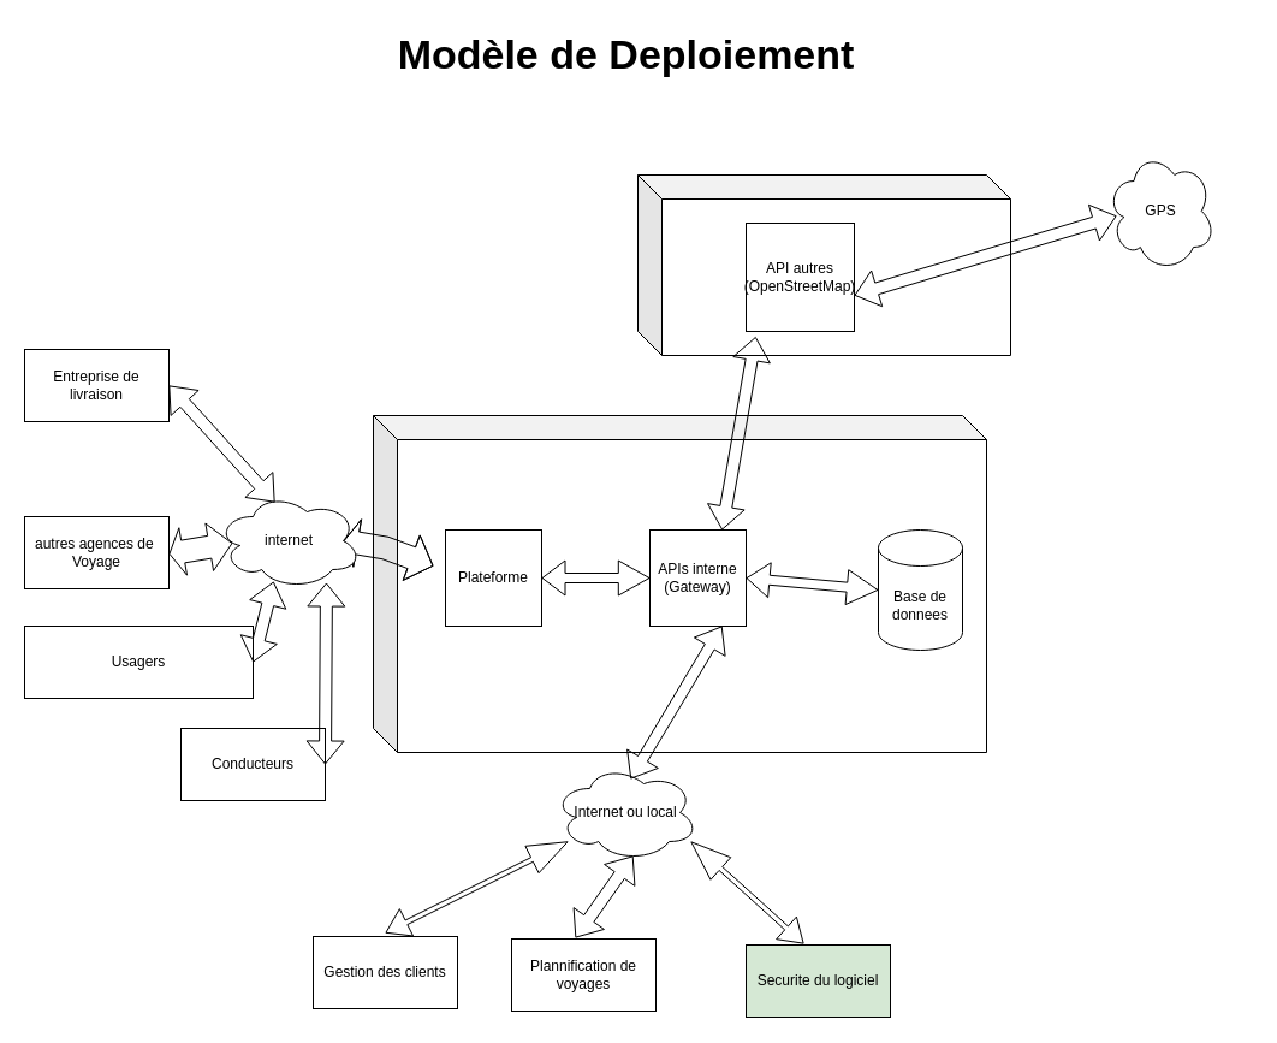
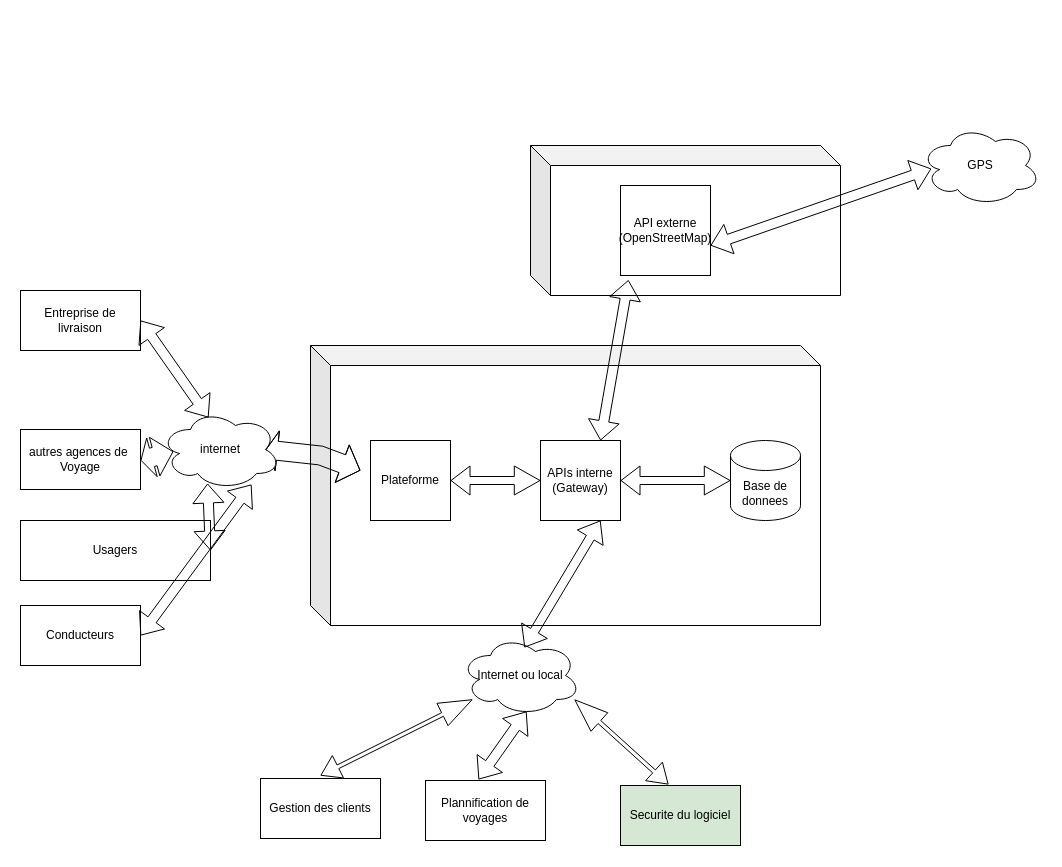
  <mxCell id="0" />
  <mxCell id="1" parent="0" />
  <mxCell id="2" value="" style="shape=cube;whiteSpace=wrap;html=1;boundedLbl=1;backgroundOutline=1;darkOpacity=0.05;darkOpacity2=0.1;" vertex="1" parent="1"><mxGeometry x="530" y="145" width="310" height="150" as="geometry" /></mxCell>
  <mxCell id="3" value="" style="shape=cube;whiteSpace=wrap;html=1;boundedLbl=1;backgroundOutline=1;darkOpacity=0.05;darkOpacity2=0.1;" vertex="1" parent="1"><mxGeometry x="310" y="345" width="510" height="280" as="geometry" /></mxCell>
- <mxCell id="4" value="&lt;span style=&quot;font-size: 34px;&quot;&gt;&lt;b&gt;Modèle de Deploiement&lt;/b&gt;&lt;/span&gt;" style="text;html=1;align=center;verticalAlign=middle;resizable=0;points=[];autosize=1;strokeColor=none;fillColor=none;" vertex="1" parent="1"><mxGeometry x="320" y="20" width="400" height="50" as="geometry" /></mxCell>
  <mxCell id="5" value="" style="shape=flexArrow;endArrow=classic;startArrow=classic;html=1;rounded=0;entryX=0.09;entryY=0.54;entryDx=0;entryDy=0;entryPerimeter=0;" edge="1" parent="1" target="31"><mxGeometry width="100" height="100" relative="1" as="geometry"><mxPoint x="710" y="245" as="sourcePoint" /><mxPoint x="930" y="165" as="targetPoint" /></mxGeometry></mxCell>
  <mxCell id="6" value="" style="shape=flexArrow;endArrow=classic;startArrow=classic;html=1;rounded=0;entryX=0.088;entryY=1.05;entryDx=0;entryDy=0;entryPerimeter=0;exitX=0.5;exitY=0;exitDx=0;exitDy=0;" edge="1" parent="1" target="30"><mxGeometry width="100" height="100" relative="1" as="geometry"><mxPoint x="600" y="440" as="sourcePoint" /><mxPoint x="650" y="335" as="targetPoint" /></mxGeometry></mxCell>
  <mxCell id="7" value="" style="shape=flexArrow;endArrow=classic;startArrow=classic;html=1;rounded=0;entryX=0;entryY=0;entryDx=0;entryDy=30;entryPerimeter=0;width=19;startSize=3.45;exitX=0.875;exitY=0.5;exitDx=0;exitDy=0;exitPerimeter=0;" edge="1" parent="1" source="12"><mxGeometry width="100" height="100" relative="1" as="geometry"><mxPoint x="340" y="435" as="sourcePoint" /><mxPoint x="360" y="470" as="targetPoint" /><Array as="points"><mxPoint x="320" y="455" /></Array></mxGeometry></mxCell>
  <mxCell id="8" value="Entreprise de livraison" style="rounded=0;whiteSpace=wrap;html=1;" vertex="1" parent="1"><mxGeometry x="20" y="290" width="120" height="60" as="geometry" /></mxCell>
  <mxCell id="9" value="autres agences de&amp;nbsp;&lt;div&gt;Voyage&lt;/div&gt;" style="rounded=0;whiteSpace=wrap;html=1;" vertex="1" parent="1"><mxGeometry x="20" y="429" width="120" height="60" as="geometry" /></mxCell>
  <mxCell id="10" value="Usagers" style="rounded=0;whiteSpace=wrap;html=1;" vertex="1" parent="1"><mxGeometry x="20" y="520" width="190" height="60" as="geometry" /></mxCell>
  <mxCell id="11" value="" style="shape=flexArrow;endArrow=classic;startArrow=classic;html=1;rounded=0;entryX=0.108;entryY=0.525;entryDx=0;entryDy=0;entryPerimeter=0;width=19;startSize=3.45;" edge="1" parent="1" target="12"><mxGeometry width="100" height="100" relative="1" as="geometry"><mxPoint x="140" y="459.948" as="sourcePoint" /><mxPoint x="331" y="437" as="targetPoint" /></mxGeometry></mxCell>
- <mxCell id="12" value="internet" style="ellipse;shape=cloud;whiteSpace=wrap;html=1;" vertex="1" parent="1"><mxGeometry x="180" y="409" width="120" height="80" as="geometry" /></mxCell>
+ <mxCell id="12" value="internet" style="ellipse;shape=cloud;whiteSpace=wrap;html=1;" vertex="1" parent="1"><mxGeometry x="160" y="409" width="120" height="80" as="geometry" /></mxCell>
  <mxCell id="13" value="" style="shape=flexArrow;endArrow=classic;startArrow=classic;html=1;rounded=0;width=4;endSize=10.68;" edge="1" parent="1" target="22"><mxGeometry width="100" height="100" relative="1" as="geometry"><mxPoint x="320" as="sourcePoint" y="775" /><mxPoint x="393.2" y="605" as="targetPoint" /></mxGeometry></mxCell>
  <mxCell id="14" value="" style="shape=flexArrow;endArrow=classic;startArrow=classic;html=1;rounded=0;exitX=0.442;exitY=-0.017;exitDx=0;exitDy=0;exitPerimeter=0;entryX=0.55;entryY=0.95;entryDx=0;entryDy=0;entryPerimeter=0;" edge="1" parent="1" source="16" target="22"><mxGeometry width="100" height="100" relative="1" as="geometry"><mxPoint x="514.9" y="723.98" as="sourcePoint" /><mxPoint x="553" y="575" as="targetPoint" /></mxGeometry></mxCell>
  <mxCell id="15" value="Gestion des clients" style="rounded=0;whiteSpace=wrap;html=1;" vertex="1" parent="1"><mxGeometry x="260" y="778" width="120" height="60" as="geometry" /></mxCell>
  <mxCell id="16" value="Plannification de voyages" style="rounded=0;whiteSpace=wrap;html=1;" vertex="1" parent="1"><mxGeometry x="425" y="780" width="120" height="60" as="geometry" /></mxCell>
  <mxCell id="17" value="Securite du logiciel" style="rounded=0;whiteSpace=wrap;html=1;fillColor=#d5e8d4;" vertex="1" parent="1"><mxGeometry x="620" y="785" width="120" height="60" as="geometry" /></mxCell>
- <mxCell id="18" value="Conducteurs" style="rounded=0;whiteSpace=wrap;html=1;" vertex="1" parent="1"><mxGeometry x="150" y="605" width="120" height="60" as="geometry" /></mxCell>
+ <mxCell id="18" value="Conducteurs" style="rounded=0;whiteSpace=wrap;html=1;" vertex="1" parent="1"><mxGeometry x="20" y="605" width="120" height="60" as="geometry" /></mxCell>
  <mxCell id="19" value="" style="shape=flexArrow;endArrow=classic;startArrow=classic;html=1;rounded=0;exitX=1;exitY=0.5;exitDx=0;exitDy=0;entryX=0.392;entryY=0.925;entryDx=0;entryDy=0;entryPerimeter=0;" edge="1" parent="1" source="10" target="12"><mxGeometry width="100" height="100" relative="1" as="geometry"><mxPoint x="390" y="595" as="sourcePoint" /><mxPoint x="490" y="495" as="targetPoint" /><Array as="points" /></mxGeometry></mxCell>
  <mxCell id="20" value="" style="shape=flexArrow;endArrow=classic;startArrow=classic;html=1;rounded=0;exitX=1;exitY=0.5;exitDx=0;exitDy=0;entryX=0.758;entryY=0.938;entryDx=0;entryDy=0;entryPerimeter=0;" edge="1" parent="1" source="18" target="12"><mxGeometry width="100" height="100" relative="1" as="geometry"><mxPoint x="390" y="595" as="sourcePoint" /><mxPoint x="490" y="495" as="targetPoint" /></mxGeometry></mxCell>
  <mxCell id="21" value="" style="shape=flexArrow;endArrow=classic;startArrow=classic;html=1;rounded=0;exitX=1;exitY=0.5;exitDx=0;exitDy=0;entryX=0.4;entryY=0.1;entryDx=0;entryDy=0;entryPerimeter=0;" edge="1" parent="1" source="8" target="12"><mxGeometry width="100" height="100" relative="1" as="geometry"><mxPoint x="150" y="560" as="sourcePoint" /><mxPoint x="237" y="493" as="targetPoint" /><Array as="points" /></mxGeometry></mxCell>
  <mxCell id="22" value="Internet ou local" style="ellipse;shape=cloud;whiteSpace=wrap;html=1;" vertex="1" parent="1"><mxGeometry x="460" y="635" width="120" height="80" as="geometry" /></mxCell>
  <mxCell id="23" value="" style="shape=flexArrow;endArrow=classic;startArrow=classic;html=1;rounded=0;exitX=0.533;exitY=0.15;exitDx=0;exitDy=0;exitPerimeter=0;width=9;endSize=6.16;entryX=0.5;entryY=1;entryDx=0;entryDy=0;" edge="1" parent="1" source="22"><mxGeometry width="100" height="100" relative="1" as="geometry"><mxPoint x="390" y="595" as="sourcePoint" /><mxPoint x="600" y="520" as="targetPoint" /></mxGeometry></mxCell>
  <mxCell id="24" value="" style="shape=flexArrow;endArrow=classic;startArrow=classic;html=1;rounded=0;exitX=0.4;exitY=-0.017;exitDx=0;exitDy=0;exitPerimeter=0;width=4;endSize=10.68;entryX=0.95;entryY=0.8;entryDx=0;entryDy=0;entryPerimeter=0;" edge="1" parent="1" source="17" target="22"><mxGeometry width="100" height="100" relative="1" as="geometry"><mxPoint x="340" y="749" as="sourcePoint" /><mxPoint x="484" y="670" as="targetPoint" /></mxGeometry></mxCell>
  <mxCell id="25" value="Plateforme" style="whiteSpace=wrap;html=1;aspect=fixed;" vertex="1" parent="1"><mxGeometry x="370" y="440" width="80" height="80" as="geometry" /></mxCell>
  <mxCell id="26" value="APIs interne (Gateway)" style="whiteSpace=wrap;html=1;aspect=fixed;" vertex="1" parent="1"><mxGeometry x="540" y="440" width="80" height="80" as="geometry" /></mxCell>
- <mxCell id="27" value="Base de&lt;div&gt;donnees&lt;/div&gt;" style="shape=cylinder3;whiteSpace=wrap;html=1;boundedLbl=1;backgroundOutline=1;size=15;" vertex="1" parent="1"><mxGeometry x="730" y="440" width="70" height="100" as="geometry" /></mxCell>
+ <mxCell id="27" value="Base de&lt;div&gt;donnees&lt;/div&gt;" style="shape=cylinder3;whiteSpace=wrap;html=1;boundedLbl=1;backgroundOutline=1;size=15;" vertex="1" parent="1"><mxGeometry x="730" y="440" width="70" height="80" as="geometry" /></mxCell>
  <mxCell id="28" value="" style="shape=flexArrow;endArrow=classic;startArrow=classic;html=1;rounded=0;entryX=0;entryY=0.5;entryDx=0;entryDy=0;width=8;endSize=8.23;entryPerimeter=0;exitX=1;exitY=0.5;exitDx=0;exitDy=0;" edge="1" parent="1" source="26" target="27"><mxGeometry width="100" height="100" relative="1" as="geometry"><mxPoint x="720" y="-145" as="sourcePoint" /><mxPoint x="645" y="-128" as="targetPoint" /></mxGeometry></mxCell>
  <mxCell id="29" value="" style="shape=flexArrow;endArrow=classic;startArrow=classic;html=1;rounded=0;exitX=1;exitY=0.5;exitDx=0;exitDy=0;entryX=0;entryY=0.5;entryDx=0;entryDy=0;width=8;endSize=8.23;" edge="1" parent="1" source="25" target="26"><mxGeometry width="100" height="100" relative="1" as="geometry"><mxPoint x="610" y="5" as="sourcePoint" /><mxPoint x="710" y="-95" as="targetPoint" /></mxGeometry></mxCell>
- <mxCell id="30" value="API autres&lt;br&gt;(OpenStreetMap)" style="whiteSpace=wrap;html=1;aspect=fixed;" vertex="1" parent="1"><mxGeometry x="620" y="185" width="90" height="90" as="geometry" /></mxCell>
- <mxCell id="31" value="GPS" style="ellipse;shape=cloud;whiteSpace=wrap;html=1;" vertex="1" parent="1"><mxGeometry x="920" y="125" width="90" height="100" as="geometry" /></mxCell>
+ <mxCell id="30" value="API externe&lt;br&gt;(OpenStreetMap)" style="whiteSpace=wrap;html=1;aspect=fixed;" vertex="1" parent="1"><mxGeometry x="620" y="185" width="90" height="90" as="geometry" /></mxCell>
+ <mxCell id="31" value="GPS" style="ellipse;shape=cloud;whiteSpace=wrap;html=1;" vertex="1" parent="1"><mxGeometry x="920" y="125" width="120" height="80" as="geometry" /></mxCell>
